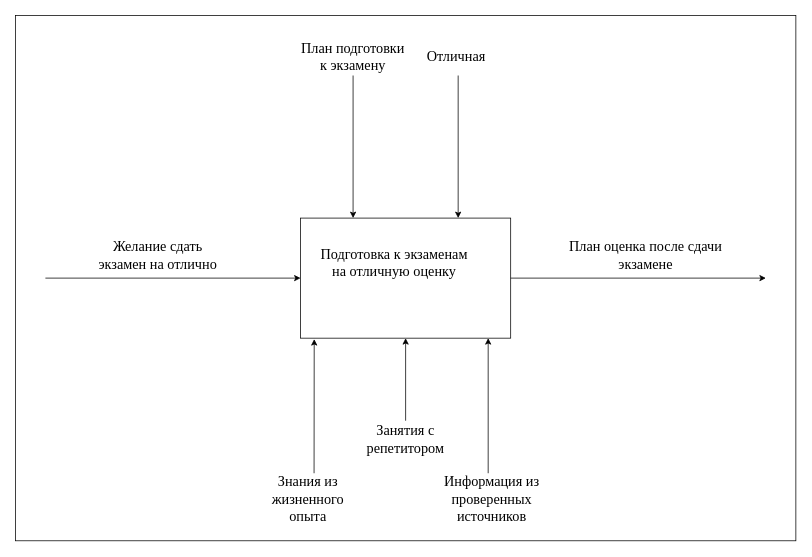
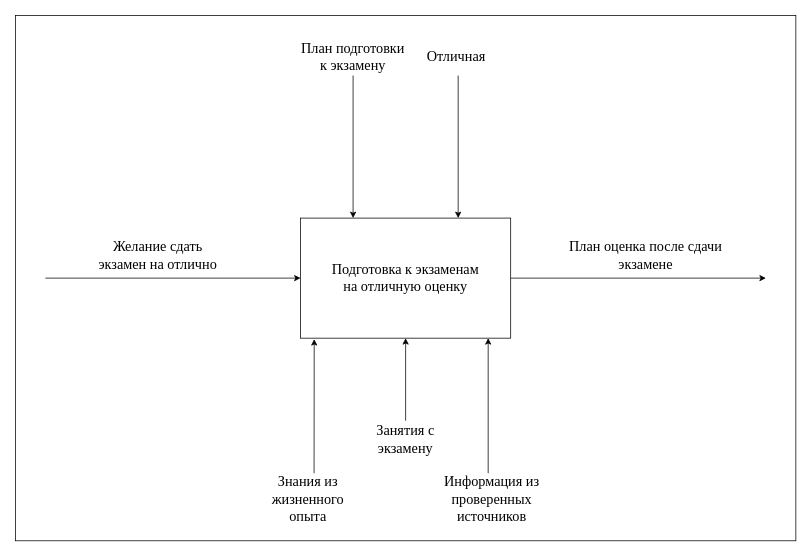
  <mxCell id="0" />
  <mxCell id="1" parent="0" />
  <mxCell id="2" value="" style="rounded=0;whiteSpace=wrap;html=1;" parent="1" vertex="1"><mxGeometry x="20" y="20" width="1040" height="700" as="geometry" /></mxCell>
  <mxCell id="3" value="План подготовки к экзамену" style="text;html=1;strokeColor=none;fillColor=none;align=center;verticalAlign=middle;whiteSpace=wrap;rounded=0;fontFamily=Times New Roman;fontSize=19;" parent="1" vertex="1"><mxGeometry x="400" y="60" width="140" height="30" as="geometry" /></mxCell>
  <mxCell id="4" value="" style="rounded=0;whiteSpace=wrap;html=1;fontFamily=Times New Roman;fontSize=19;" parent="1" vertex="1"><mxGeometry x="400" y="290" width="280" height="160" as="geometry" /></mxCell>
  <mxCell id="5" value="" style="endArrow=classic;html=1;rounded=0;fontFamily=Times New Roman;fontSize=19;entryX=0.25;entryY=0;entryDx=0;entryDy=0;" parent="1" target="4" edge="1"><mxGeometry width="50" height="50" relative="1" as="geometry"><mxPoint x="470" y="100" as="sourcePoint" /><mxPoint x="540" y="270" as="targetPoint" /></mxGeometry></mxCell>
  <mxCell id="6" value="" style="endArrow=classic;html=1;rounded=0;fontFamily=Times New Roman;fontSize=19;entryX=0;entryY=0.5;entryDx=0;entryDy=0;" parent="1" target="4" edge="1"><mxGeometry width="50" height="50" relative="1" as="geometry"><mxPoint x="60" y="370" as="sourcePoint" /><mxPoint x="340" y="380" as="targetPoint" /></mxGeometry></mxCell>
  <mxCell id="7" value="" style="endArrow=classic;html=1;rounded=0;fontFamily=Times New Roman;fontSize=19;exitX=1;exitY=0.5;exitDx=0;exitDy=0;" parent="1" source="4" edge="1"><mxGeometry width="50" height="50" relative="1" as="geometry"><mxPoint x="710" y="383.82" as="sourcePoint" /><mxPoint x="1020" y="370" as="targetPoint" /></mxGeometry></mxCell>
  <mxCell id="8" value="" style="endArrow=classic;html=1;rounded=0;fontFamily=Times New Roman;fontSize=19;entryX=0.065;entryY=1.008;entryDx=0;entryDy=0;entryPerimeter=0;" parent="1" target="4" edge="1"><mxGeometry width="50" height="50" relative="1" as="geometry"><mxPoint x="418" y="630" as="sourcePoint" /><mxPoint x="580" y="570" as="targetPoint" /></mxGeometry></mxCell>
- <mxCell id="9" value="Подготовка к экзаменам на отличную оценку" style="text;html=1;strokeColor=none;fillColor=none;align=center;verticalAlign=middle;whiteSpace=wrap;rounded=0;fontFamily=Times New Roman;fontSize=19;" parent="1" vertex="1"><mxGeometry x="420" y="335" width="210" height="30" as="geometry" /></mxCell>
+ <mxCell id="9" value="Подготовка к экзаменам на отличную оценку" style="text;html=1;strokeColor=none;fillColor=none;align=center;verticalAlign=middle;whiteSpace=wrap;rounded=0;fontFamily=Times New Roman;fontSize=19;" parent="1" vertex="1"><mxGeometry x="435" y="355" width="210" height="30" as="geometry" /></mxCell>
  <mxCell id="10" value="Знания из жизненного опыта" style="text;html=1;strokeColor=none;fillColor=none;align=center;verticalAlign=middle;whiteSpace=wrap;rounded=0;fontFamily=Times New Roman;fontSize=19;" vertex="1" parent="1"><mxGeometry x="340" y="650" width="140" height="30" as="geometry" /></mxCell>
- <mxCell id="11" value="Занятия с репетитором" style="text;html=1;strokeColor=none;fillColor=none;align=center;verticalAlign=middle;whiteSpace=wrap;rounded=0;fontFamily=Times New Roman;fontSize=19;" vertex="1" parent="1"><mxGeometry x="495" y="570" width="90" height="30" as="geometry" /></mxCell>
+ <mxCell id="11" value="Занятия с экзамену" style="text;html=1;strokeColor=none;fillColor=none;align=center;verticalAlign=middle;whiteSpace=wrap;rounded=0;fontFamily=Times New Roman;fontSize=19;" vertex="1" parent="1"><mxGeometry x="495" y="570" width="90" height="30" as="geometry" /></mxCell>
  <mxCell id="12" value="Желание сдать экзамен на отлично" style="text;html=1;strokeColor=none;fillColor=none;align=center;verticalAlign=middle;whiteSpace=wrap;rounded=0;fontFamily=Times New Roman;fontSize=19;" vertex="1" parent="1"><mxGeometry x="120" y="325" width="180" height="30" as="geometry" /></mxCell>
  <mxCell id="13" value="" style="endArrow=classic;html=1;rounded=0;fontFamily=Times New Roman;fontSize=19;" edge="1" parent="1"><mxGeometry width="50" height="50" relative="1" as="geometry"><mxPoint x="650" y="630" as="sourcePoint" /><mxPoint x="650" y="450" as="targetPoint" /></mxGeometry></mxCell>
  <mxCell id="14" value="План оценка после сдачи экзамене" style="text;html=1;strokeColor=none;fillColor=none;align=center;verticalAlign=middle;whiteSpace=wrap;rounded=0;fontFamily=Times New Roman;fontSize=19;" vertex="1" parent="1"><mxGeometry x="750" y="325" width="220" height="30" as="geometry" /></mxCell>
  <mxCell id="15" value="" style="endArrow=classic;html=1;rounded=0;fontFamily=Times New Roman;fontSize=19;entryX=0.75;entryY=0;entryDx=0;entryDy=0;" edge="1" parent="1" target="4"><mxGeometry width="50" height="50" relative="1" as="geometry"><mxPoint x="610" y="100" as="sourcePoint" /><mxPoint x="700" y="240" as="targetPoint" /></mxGeometry></mxCell>
  <mxCell id="16" value="Отличная&amp;nbsp;" style="text;html=1;strokeColor=none;fillColor=none;align=center;verticalAlign=middle;whiteSpace=wrap;rounded=0;fontFamily=Times New Roman;fontSize=19;" vertex="1" parent="1"><mxGeometry x="540" y="60" width="140" height="30" as="geometry" /></mxCell>
  <mxCell id="17" value="" style="endArrow=classic;html=1;rounded=0;fontFamily=Times New Roman;fontSize=19;entryX=0.5;entryY=1;entryDx=0;entryDy=0;" edge="1" parent="1" target="4"><mxGeometry width="50" height="50" relative="1" as="geometry"><mxPoint x="540" y="560" as="sourcePoint" /><mxPoint x="428.2" y="461.28" as="targetPoint" /></mxGeometry></mxCell>
  <mxCell id="18" value="Информация из проверенных источников" style="text;html=1;strokeColor=none;fillColor=none;align=center;verticalAlign=middle;whiteSpace=wrap;rounded=0;fontFamily=Times New Roman;fontSize=19;" vertex="1" parent="1"><mxGeometry x="585" y="650" width="140" height="30" as="geometry" /></mxCell>
